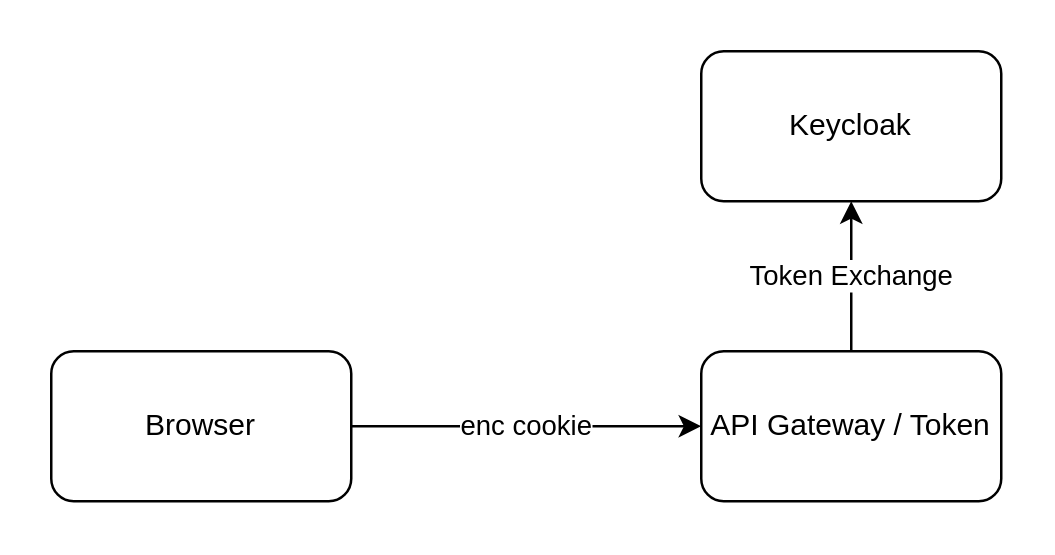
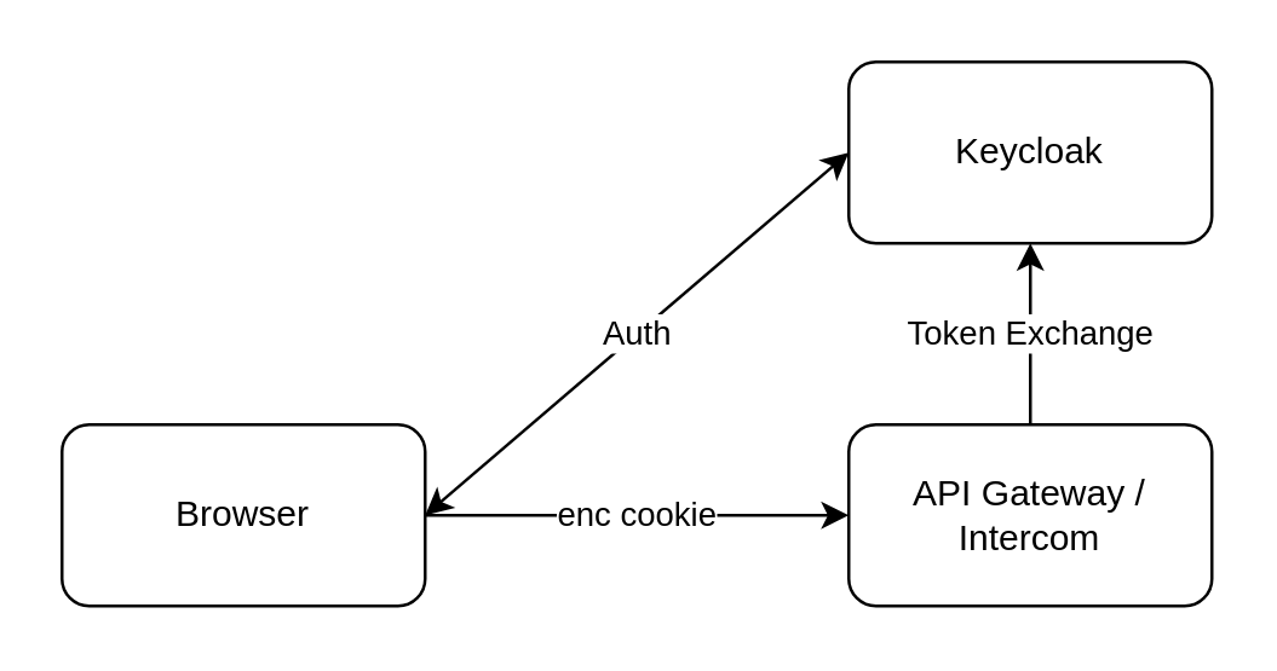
  <mxCell id="0" />
  <mxCell id="1" parent="0" />
  <mxCell id="2" value="enc cookie" style="edgeStyle=orthogonalEdgeStyle;rounded=0;orthogonalLoop=1;jettySize=auto;html=1;entryX=0;entryY=0.5;entryDx=0;entryDy=0;" edge="1" parent="1" source="3" target="6"><mxGeometry relative="1" as="geometry"><Array as="points"><mxPoint x="200" y="170" /><mxPoint x="200" y="170" /></Array></mxGeometry></mxCell>
  <mxCell id="3" value="Browser" style="rounded=1;whiteSpace=wrap;html=1;" vertex="1" parent="1"><mxGeometry x="20" y="140" width="120" height="60" as="geometry" /></mxCell>
  <mxCell id="4" value="Keycloak" style="rounded=1;whiteSpace=wrap;html=1;" vertex="1" parent="1"><mxGeometry x="280" y="20" width="120" height="60" as="geometry" /></mxCell>
  <mxCell id="5" value="Token Exchange" style="edgeStyle=orthogonalEdgeStyle;rounded=0;orthogonalLoop=1;jettySize=auto;html=1;" edge="1" parent="1" source="6" target="4"><mxGeometry relative="1" as="geometry" /></mxCell>
- <mxCell id="6" value="API Gateway / Token" style="rounded=1;whiteSpace=wrap;html=1;" vertex="1" parent="1"><mxGeometry x="280" y="140" width="120" height="60" as="geometry" /></mxCell>
+ <mxCell id="6" value="API Gateway / Intercom" style="rounded=1;whiteSpace=wrap;html=1;" vertex="1" parent="1"><mxGeometry x="280" y="140" width="120" height="60" as="geometry" /></mxCell>
+ <mxCell id="7" value="Auth" style="endArrow=classic;startArrow=classic;html=1;rounded=0;exitX=1;exitY=0.5;exitDx=0;exitDy=0;entryX=0;entryY=0.5;entryDx=0;entryDy=0;" edge="1" parent="1" source="3" target="4"><mxGeometry width="50" height="50" relative="1" as="geometry"><mxPoint x="290" y="300" as="sourcePoint" /><mxPoint x="340" y="250" as="targetPoint" /></mxGeometry></mxCell>
